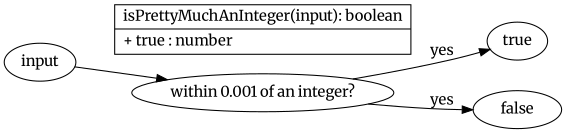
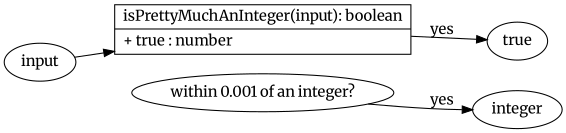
  digraph {
    fontname=Merriweather
    rankdir=LR
    node [fontname=Merriweather]
    edge [fontname=Merriweather]
    n1 [label="isPrettyMuchAnInteger(input): boolean|+ true : number\l" shape=record]
    n2 [label="within 0.001 of an integer?"]
    true
-   false
+   false [label=integer]
    input
-   n2 -> true [label=yes]
+   n1 -> true [label=yes]
    n2 -> false [label=yes]
-   input -> n2
+   input -> n1
  }
